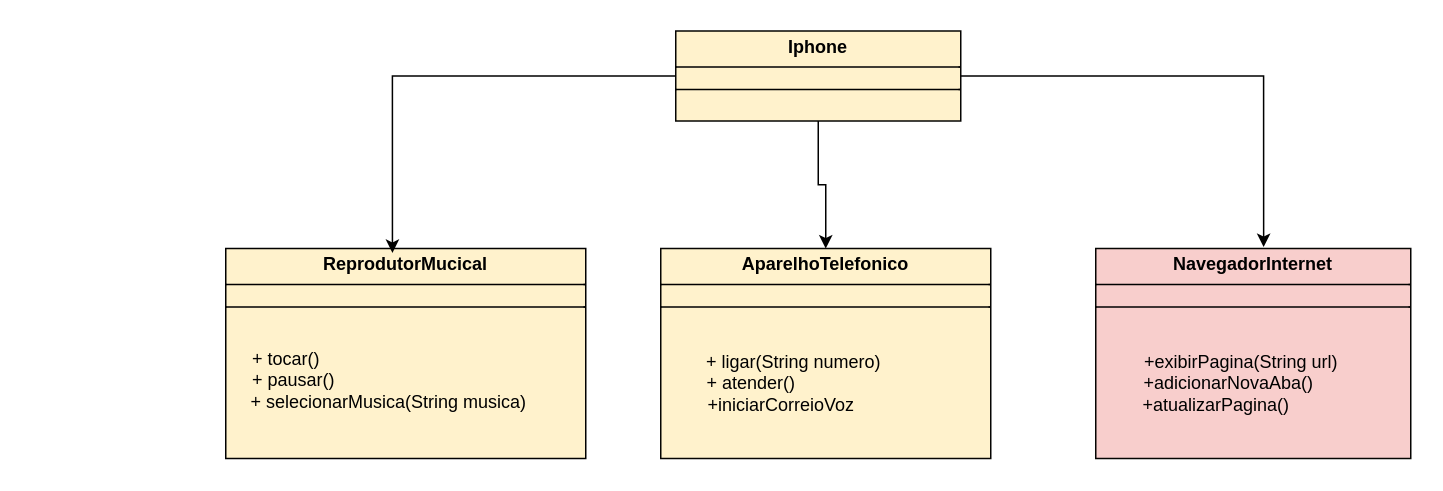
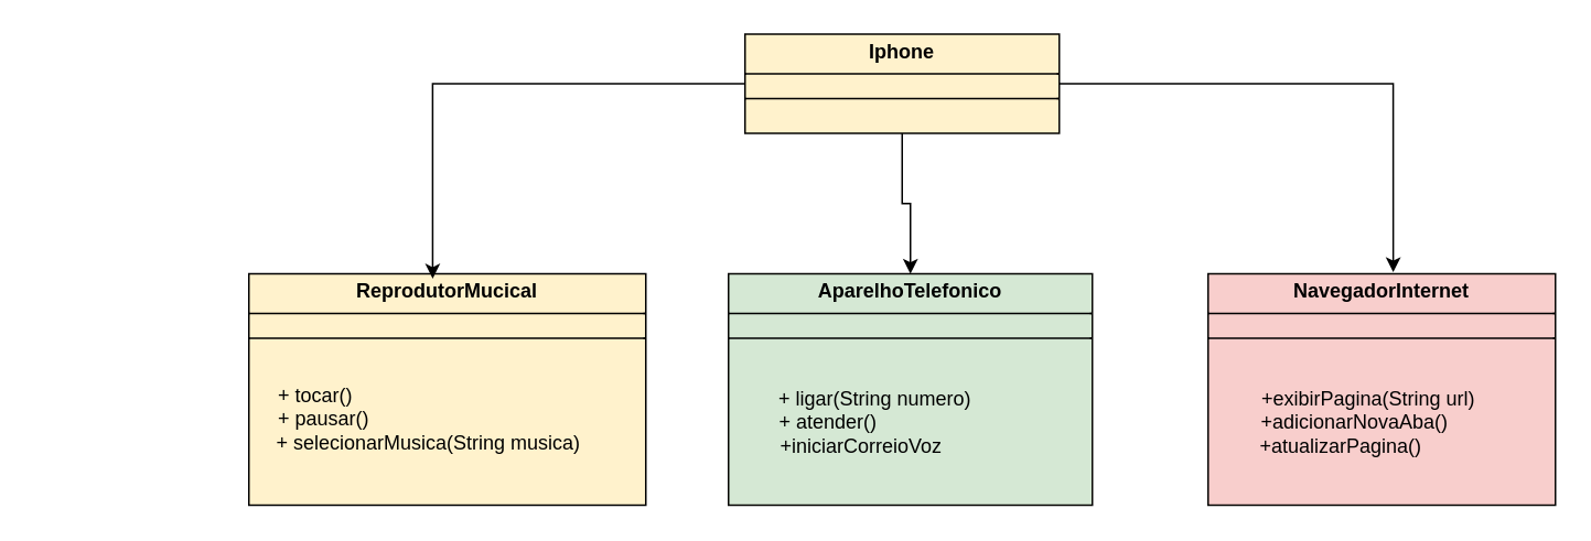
  <mxCell id="0" />
  <mxCell id="1" parent="0" />
  <mxCell id="2" style="edgeStyle=orthogonalEdgeStyle;rounded=0;orthogonalLoop=1;jettySize=auto;html=1;entryX=0.5;entryY=0;entryDx=0;entryDy=0;" edge="1" parent="1" source="3" target="5"><mxGeometry relative="1" as="geometry" /></mxCell>
  <mxCell id="3" value="&lt;p style=&quot;margin:0px;margin-top:4px;text-align:center;&quot;&gt;&lt;b&gt;Iphone&lt;/b&gt;&lt;/p&gt;&lt;hr size=&quot;1&quot; style=&quot;border-style:solid;&quot;&gt;&lt;div style=&quot;height:2px;&quot;&gt;&lt;/div&gt;&lt;hr size=&quot;1&quot; style=&quot;border-style:solid;&quot;&gt;&lt;div style=&quot;height:2px;&quot;&gt;&lt;/div&gt;" style="verticalAlign=top;align=left;overflow=fill;html=1;whiteSpace=wrap;fillColor=#fff2cc;strokeColor=#050402;" vertex="1" parent="1"><mxGeometry x="450" y="20" width="190" height="60" as="geometry" /></mxCell>
  <mxCell id="4" value="&lt;p style=&quot;margin:0px;margin-top:4px;text-align:center;&quot;&gt;&lt;b&gt;ReprodutorMucical&lt;/b&gt;&lt;br&gt;&lt;/p&gt;&lt;hr size=&quot;1&quot; style=&quot;border-style:solid;&quot;&gt;&lt;div style=&quot;height:2px;&quot;&gt;&lt;/div&gt;&lt;hr size=&quot;1&quot; style=&quot;border-style:solid;&quot;&gt;&lt;div style=&quot;height:2px;&quot;&gt;&lt;/div&gt;" style="verticalAlign=top;align=left;overflow=fill;html=1;whiteSpace=wrap;fillColor=#fff2cc;strokeColor=#000000;" vertex="1" parent="1"><mxGeometry x="150" y="165" width="240" height="140" as="geometry" /></mxCell>
- <mxCell id="5" value="&lt;p style=&quot;margin:0px;margin-top:4px;text-align:center;&quot;&gt;&lt;b&gt;AparelhoTelefonico&lt;/b&gt;&lt;/p&gt;&lt;hr size=&quot;1&quot; style=&quot;border-style:solid;&quot;&gt;&lt;div style=&quot;height:2px;&quot;&gt;&lt;/div&gt;&lt;hr size=&quot;1&quot; style=&quot;border-style:solid;&quot;&gt;&lt;div style=&quot;height:2px;&quot;&gt;&lt;/div&gt;" style="verticalAlign=top;align=left;overflow=fill;html=1;whiteSpace=wrap;container=0;fillColor=#fff2cc;strokeColor=#050402;" vertex="1" parent="1"><mxGeometry x="440" y="165" width="220" height="140" as="geometry" /></mxCell>
+ <mxCell id="5" value="&lt;p style=&quot;margin:0px;margin-top:4px;text-align:center;&quot;&gt;&lt;b&gt;AparelhoTelefonico&lt;/b&gt;&lt;/p&gt;&lt;hr size=&quot;1&quot; style=&quot;border-style:solid;&quot;&gt;&lt;div style=&quot;height:2px;&quot;&gt;&lt;/div&gt;&lt;hr size=&quot;1&quot; style=&quot;border-style:solid;&quot;&gt;&lt;div style=&quot;height:2px;&quot;&gt;&lt;/div&gt;" style="verticalAlign=top;align=left;overflow=fill;html=1;whiteSpace=wrap;container=0;fillColor=#d5e8d4;strokeColor=#050402;" vertex="1" parent="1"><mxGeometry x="440" y="165" width="220" height="140" as="geometry" /></mxCell>
  <mxCell id="6" value="&lt;p style=&quot;margin:0px;margin-top:4px;text-align:center;&quot;&gt;&lt;b&gt;NavegadorInternet&lt;/b&gt;&lt;/p&gt;&lt;hr size=&quot;1&quot; style=&quot;border-style:solid;&quot;&gt;&lt;div style=&quot;height:2px;&quot;&gt;&lt;/div&gt;&lt;hr size=&quot;1&quot; style=&quot;border-style:solid;&quot;&gt;&lt;div style=&quot;height:2px;&quot;&gt;&lt;/div&gt;" style="verticalAlign=top;align=left;overflow=fill;html=1;whiteSpace=wrap;movable=1;resizable=1;rotatable=1;deletable=1;editable=1;locked=0;connectable=1;container=0;fillColor=#f8cecc;strokeColor=#050402;" vertex="1" parent="1"><mxGeometry x="730" y="165" width="210" height="140" as="geometry" /></mxCell>
  <mxCell id="7" value="+ tocar()&lt;div&gt;&amp;nbsp; &amp;nbsp;+ pausar()&lt;br&gt;&amp;nbsp; &amp;nbsp; &amp;nbsp; &amp;nbsp; &amp;nbsp; &amp;nbsp; &amp;nbsp; &amp;nbsp; &amp;nbsp; &amp;nbsp; &amp;nbsp; &amp;nbsp; &amp;nbsp; &amp;nbsp; &amp;nbsp; &amp;nbsp; &amp;nbsp; &amp;nbsp; &amp;nbsp; &amp;nbsp; &amp;nbsp;+ selecionarMusica(String musica)&lt;/div&gt;&lt;div&gt;&lt;br&gt;&lt;/div&gt;" style="text;html=1;align=center;verticalAlign=middle;resizable=0;points=[];autosize=1;" vertex="1" parent="1"><mxGeometry x="20" y="225" width="340" height="70" as="geometry" /></mxCell>
  <mxCell id="8" value="&amp;nbsp; &amp;nbsp; &amp;nbsp; &amp;nbsp; &amp;nbsp; &amp;nbsp; &amp;nbsp; &amp;nbsp; &amp;nbsp;+ ligar(String numero)&lt;br&gt;&lt;span style=&quot;background-color: initial;&quot;&gt;+ atender()&lt;/span&gt;&lt;div&gt;&lt;div&gt;&amp;nbsp; &amp;nbsp; &amp;nbsp; &amp;nbsp; &amp;nbsp; &amp;nbsp; +iniciarCorreioVoz&lt;/div&gt;&lt;/div&gt;" style="text;html=1;align=center;verticalAlign=middle;resizable=0;points=[];autosize=1;strokeColor=none;fillColor=none;" vertex="1" parent="1"><mxGeometry x="400" y="225" width="200" height="60" as="geometry" /></mxCell>
  <mxCell id="9" value="&amp;nbsp; &amp;nbsp; &amp;nbsp; &amp;nbsp; &amp;nbsp; +exibirPagina(String url)&lt;div&gt;&lt;div&gt;&amp;nbsp; &amp;nbsp; &amp;nbsp;+adicionarNovaAba()&lt;/div&gt;&lt;div&gt;+atualizarPagina()&lt;/div&gt;&lt;/div&gt;" style="text;html=1;align=center;verticalAlign=middle;resizable=1;points=[];autosize=1;movable=1;rotatable=1;deletable=1;editable=1;locked=0;connectable=1;strokeColor=none;fillColor=none;" vertex="1" parent="1"><mxGeometry x="715" y="225" width="190" height="60" as="geometry" /></mxCell>
  <mxCell id="10" style="edgeStyle=orthogonalEdgeStyle;rounded=0;orthogonalLoop=1;jettySize=auto;html=1;entryX=0.463;entryY=0.021;entryDx=0;entryDy=0;entryPerimeter=0;" edge="1" parent="1" source="3" target="4"><mxGeometry relative="1" as="geometry" /></mxCell>
  <mxCell id="11" style="edgeStyle=orthogonalEdgeStyle;rounded=0;orthogonalLoop=1;jettySize=auto;html=1;entryX=0.533;entryY=-0.007;entryDx=0;entryDy=0;entryPerimeter=0;" edge="1" parent="1" source="3" target="6"><mxGeometry relative="1" as="geometry" /></mxCell>
